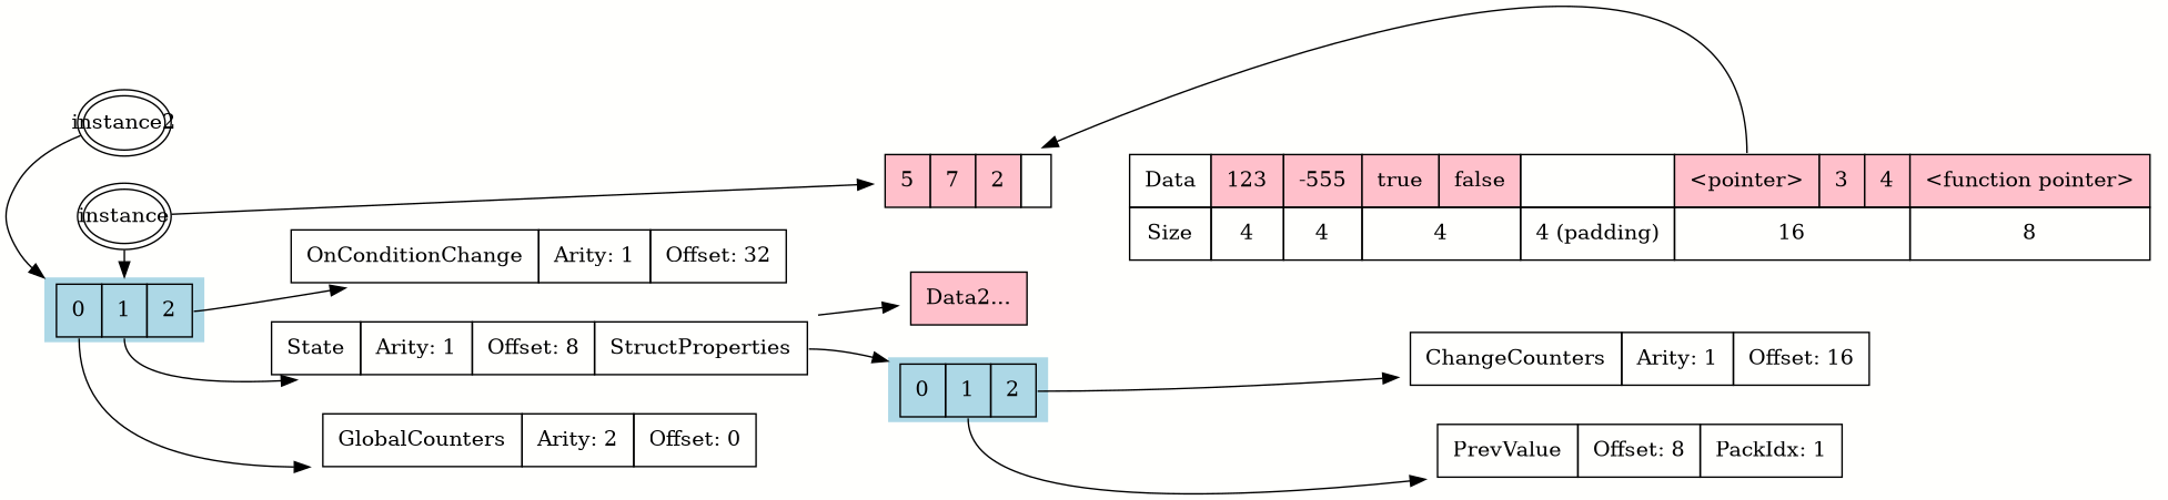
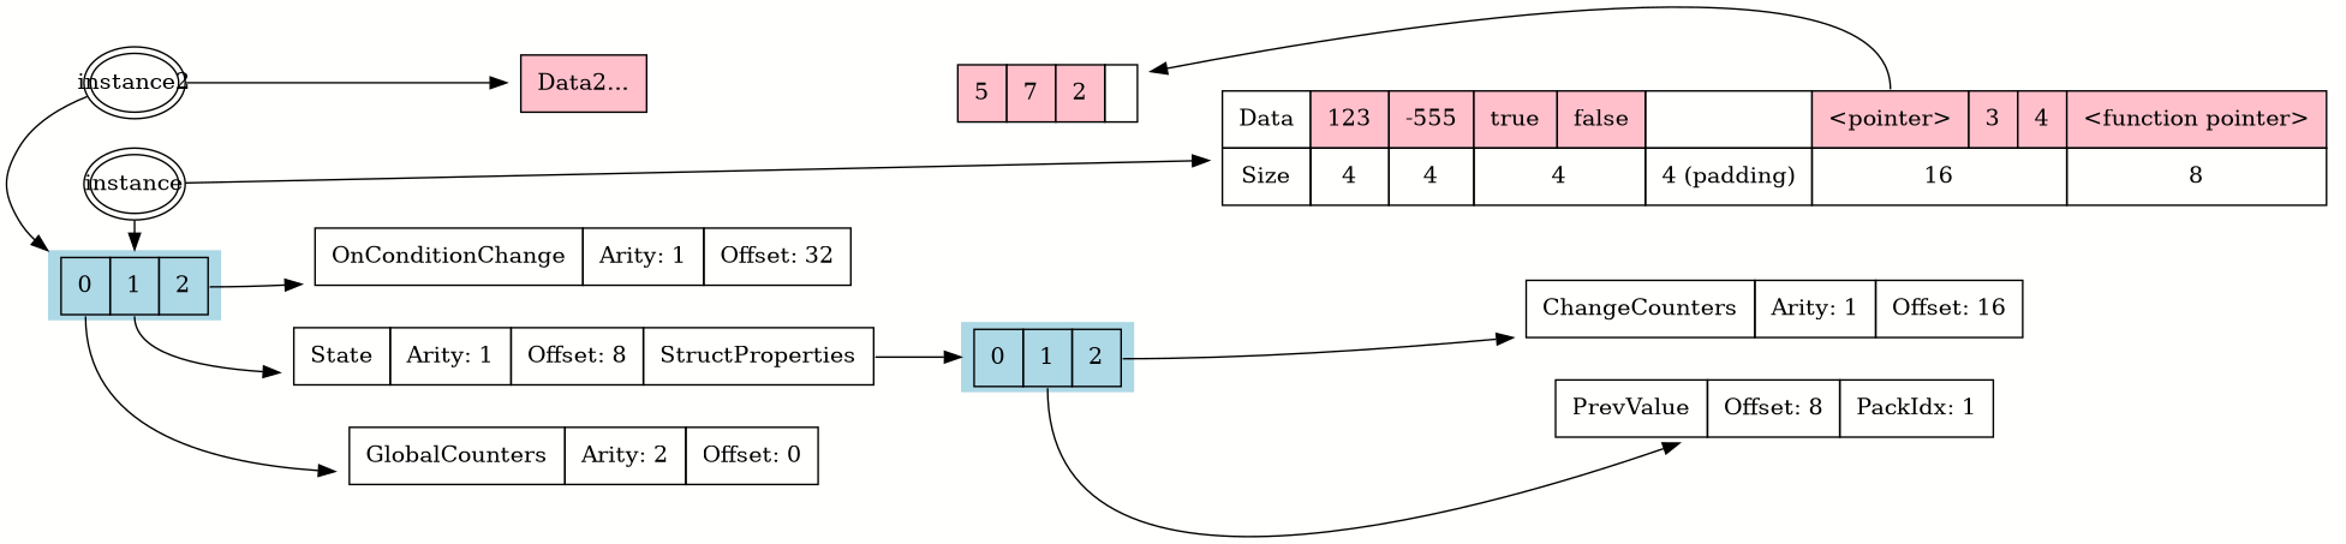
  digraph {
    bgcolor="#fffffd"
    fontname="DejaVu Serif"
    rankdir=LR
    node [fontname="DejaVu Serif" shape=none]
    edge [fontname="DejaVu Serif"]
    n1 [fillcolor=lightblue label=<<table border="0" cellspacing="0" cellpadding="9"><tr>         <td port="p0" border="1">0</td>         <td port="p1" border="1">1</td>         <td port="p2" border="1">2</td>     </tr></table>> style=filled]
    instance2 [fixedsize=true height=0.5 peripheries=2 shape=ellipse]
    instance [fixedsize=true height=0.5 peripheries=2 shape=ellipse]
    n4 [fillcolor=lightblue label=<<table border="0" cellspacing="0" cellpadding="9"><tr>         <td port="s0" border="1">0</td>         <td port="s1" border="1">1</td>         <td port="s2" border="1">2</td>     </tr></table>> style=filled]
    n5 [label=<<table border="0" cellspacing="0" cellpadding="9"><tr>         <td border="1" bgcolor="pink">5</td>         <td border="1" bgcolor="pink">7</td>         <td border="1" bgcolor="pink">2</td>         <td border="1"></td>     </tr></table>>]
    n6 [label=<<table border="0" cellspacing="0" cellpadding="9"><tr>         <td border="1">ChangeCounters</td>         <td border="1">Arity: 1</td>         <td border="1">Offset: 16</td>     </tr></table>>]
    n7 [label=<<table border="0" cellspacing="0" cellpadding="9"><tr>         <td border="1">Data</td>         <td bgcolor="pink" border="1">123</td>         <td bgcolor="pink" border="1">-555</td>         <td bgcolor="pink" border="1">true</td>         <td bgcolor="pink" border="1">false</td>         <td border="1"></td>         <td port="ptr" bgcolor="pink" border="1">&lt;pointer&gt;</td>         <td bgcolor="pink" border="1">3</td>         <td bgcolor="pink" border="1">4</td>         <td bgcolor="pink" border="1">&lt;function pointer&gt;</td>     </tr><tr>         <td border="1">Size</td>         <td border="1">4</td>         <td border="1">4</td>         <td border="1" colspan="2">4</td>         <td border="1">4 (padding)</td>         <td border="1" colspan="3">16</td>         <td border="1">8</td>     </tr></table>>]
    n8 [label=<<table border="0" cellspacing="0" cellpadding="9"><tr>         <td border="1">GlobalCounters</td>         <td border="1">Arity: 2</td>         <td border="1">Offset: 0</td>     </tr></table>>]
    n9 [label=<<table border="0" cellspacing="0" cellpadding="9"><tr>         <td border="1">State</td>         <td border="1">Arity: 1</td>         <td border="1">Offset: 8</td>         <td port="dp" border="1">StructProperties</td>     </tr></table>>]
    n10 [label=<<table border="0" cellspacing="0" cellpadding="9"><tr>         <td border="1">OnConditionChange</td>         <td border="1">Arity: 1</td>         <td border="1">Offset: 32</td>     </tr></table>>]
    n11 [label=<<table border="0" cellspacing="0" cellpadding="9"><tr>         <td border="1" bgcolor="pink">Data2...</td>     </tr></table>>]
    n12 [label=<<table border="0" cellspacing="0" cellpadding="9"><tr>         <td border="1">PrevValue</td>         <td border="1">Offset: 8</td>         <td border="1">PackIdx: 1</td>     </tr></table>>]
    subgraph sub_1 {
      rank=same
      n1
      instance2
      instance
    }
    subgraph sub_2 {
      rank=same
      n4
      n5
    }
    subgraph sub_3 {
      rank=same
      n6
      n7
    }
    n1 -> n8 [tailport=p0]
    n1 -> n9 [tailport=p1]
    n1 -> n10 [tailport=p2]
    instance2 -> n1
-   n9 -> n11
+   instance2 -> n11
    instance -> n1
-   instance -> n5
+   instance -> n7
    n4 -> n6 [tailport=s2]
    n4 -> n12 [tailport=s1]
    n7 -> n5 [tailport=ptr]
    n9 -> n4 [tailport=dp]
  }
